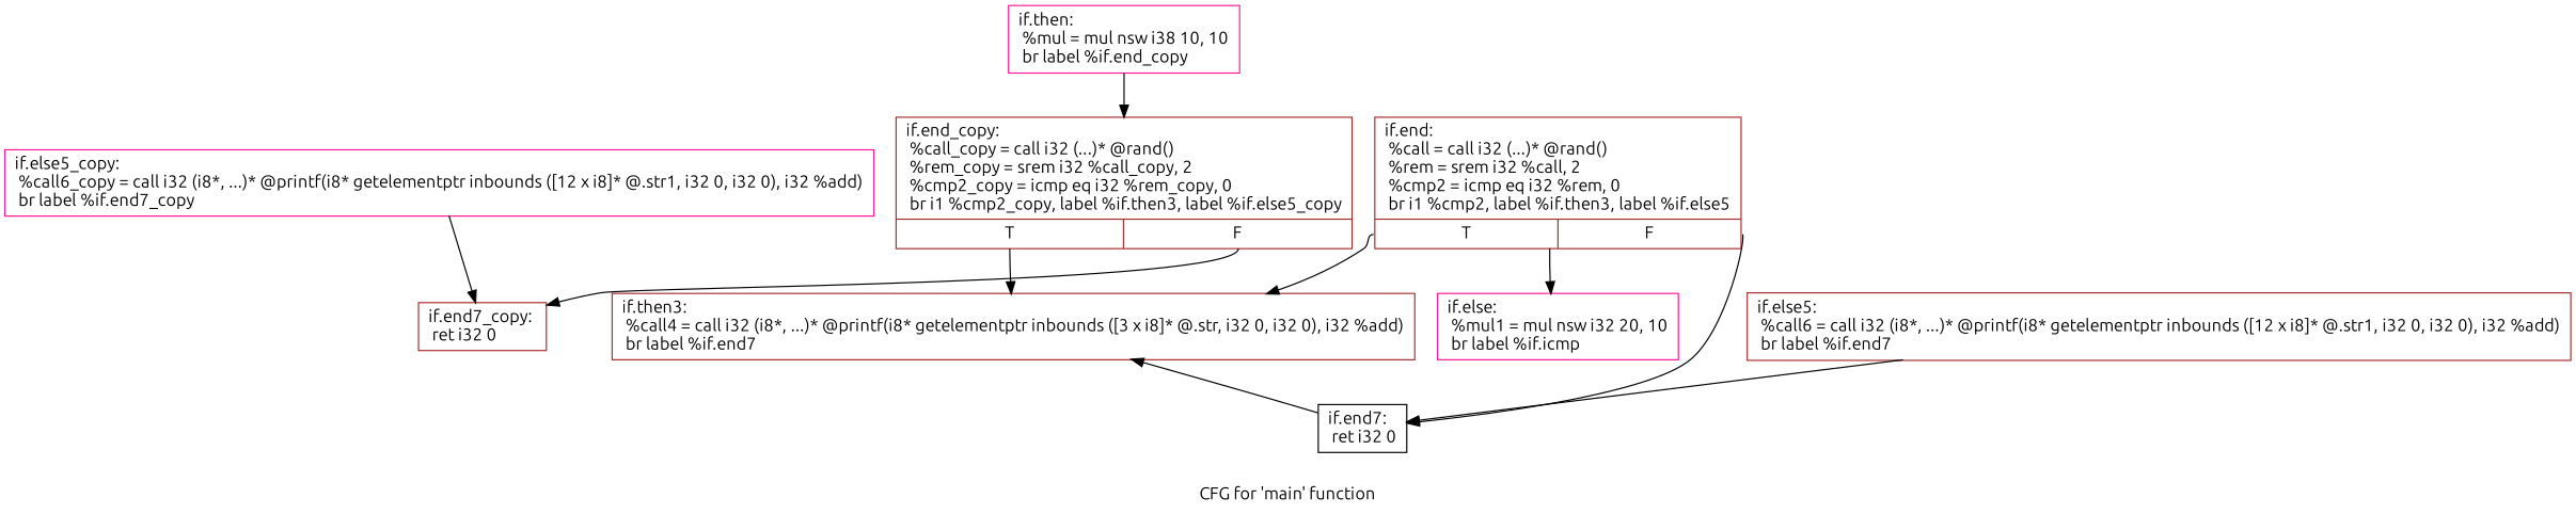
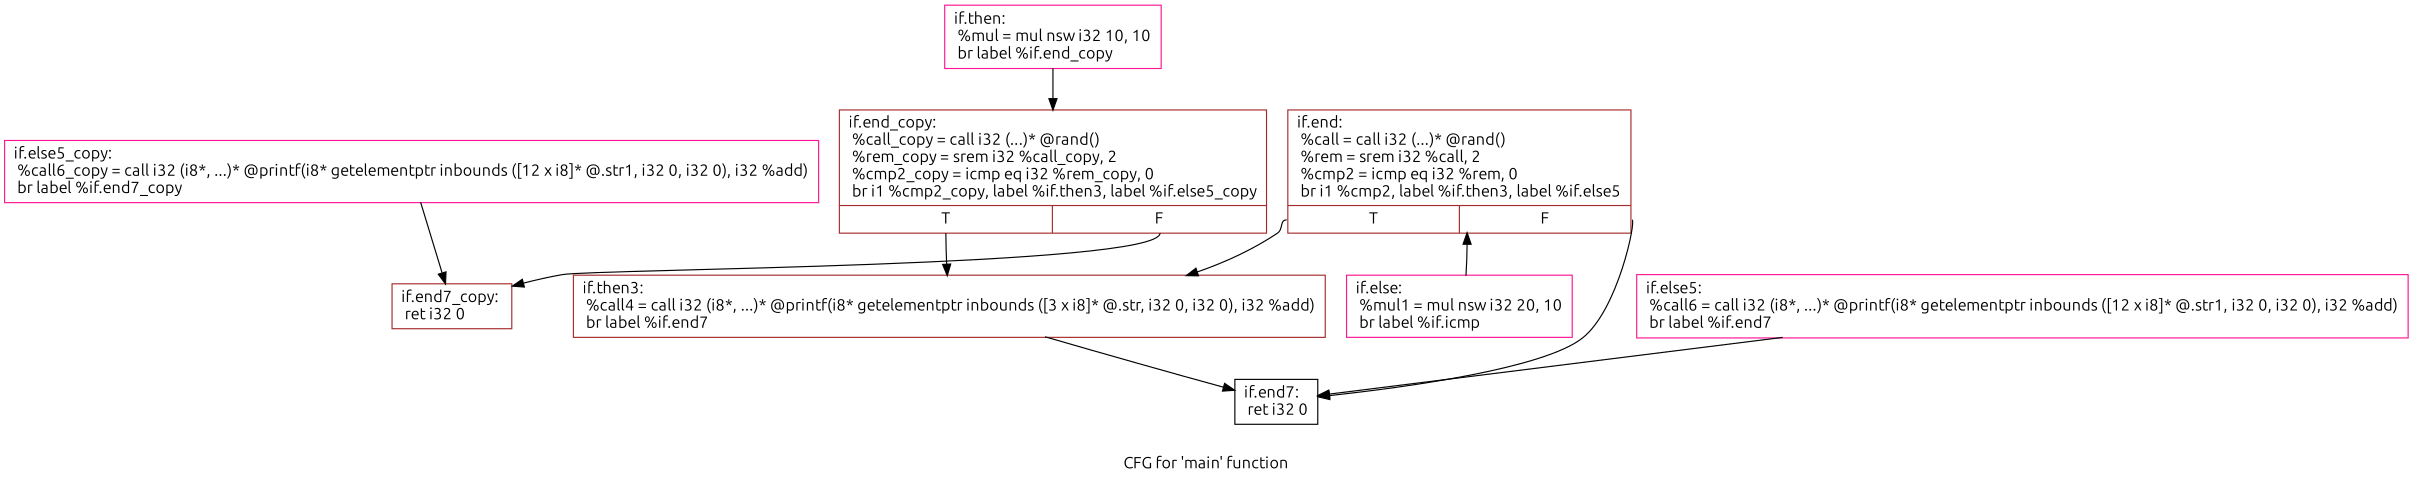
  digraph {
    fontname=Ubuntu
    label="CFG for 'main' function"
    node [color=brown fontname=Ubuntu shape=record]
    edge [fontname=Ubuntu]
-   n1 [color=deeppink label="{if.then:                                          \l  %mul = mul nsw i38 10, 10\l  br label %if.end_copy\l}"]
+   n1 [color=deeppink label="{if.then:                                          \l  %mul = mul nsw i32 10, 10\l  br label %if.end_copy\l}"]
    n2 [label="{if.end_copy:                                      \l  %call_copy = call i32 (...)* @rand()\l  %rem_copy = srem i32 %call_copy, 2\l  %cmp2_copy = icmp eq i32 %rem_copy, 0\l  br i1 %cmp2_copy, label %if.then3, label %if.else5_copy\l|{<s0>T|<s1>F}}"]
    n3 [color=deeppink label="{if.else:                                          \l  %mul1 = mul nsw i32 20, 10\l  br label %if.icmp\l}"]
    n4 [label="{if.end:                                           \l  %call = call i32 (...)* @rand()\l  %rem = srem i32 %call, 2\l  %cmp2 = icmp eq i32 %rem, 0\l  br i1 %cmp2, label %if.then3, label %if.else5\l|{<s0>T|<s1>F}}"]
    n5 [label="{if.then3:                                         \l  %call4 = call i32 (i8*, ...)* @printf(i8* getelementptr inbounds ([3 x i8]* @.str, i32 0, i32 0), i32 %add)\l  br label %if.end7\l}"]
    n6 [label="{if.end7_copy:                                     \l  ret i32 0\l}"]
    n7 [color=black label="{if.end7:                                          \l  ret i32 0\l}"]
    n8 [color=deeppink label="{if.else5_copy:                                    \l  %call6_copy = call i32 (i8*, ...)* @printf(i8* getelementptr inbounds ([12 x i8]* @.str1, i32 0, i32 0), i32 %add)\l  br label %if.end7_copy\l}"]
-   n9 [label="{if.else5:                                         \l  %call6 = call i32 (i8*, ...)* @printf(i8* getelementptr inbounds ([12 x i8]* @.str1, i32 0, i32 0), i32 %add)\l  br label %if.end7\l}"]
+   n9 [color=deeppink label="{if.else5:                                         \l  %call6 = call i32 (i8*, ...)* @printf(i8* getelementptr inbounds ([12 x i8]* @.str1, i32 0, i32 0), i32 %add)\l  br label %if.end7\l}"]
    n1 -> n2
    n2 -> n5 [tailport=s0]
    n2 -> n6 [tailport=s1]
-   n4 -> n3
+   n3 -> n4
    n4 -> n5 [tailport=s0]
    n4 -> n7 [tailport=s1]
-   n7 -> n5
+   n5 -> n7
    n8 -> n6
    n9 -> n7
  }
